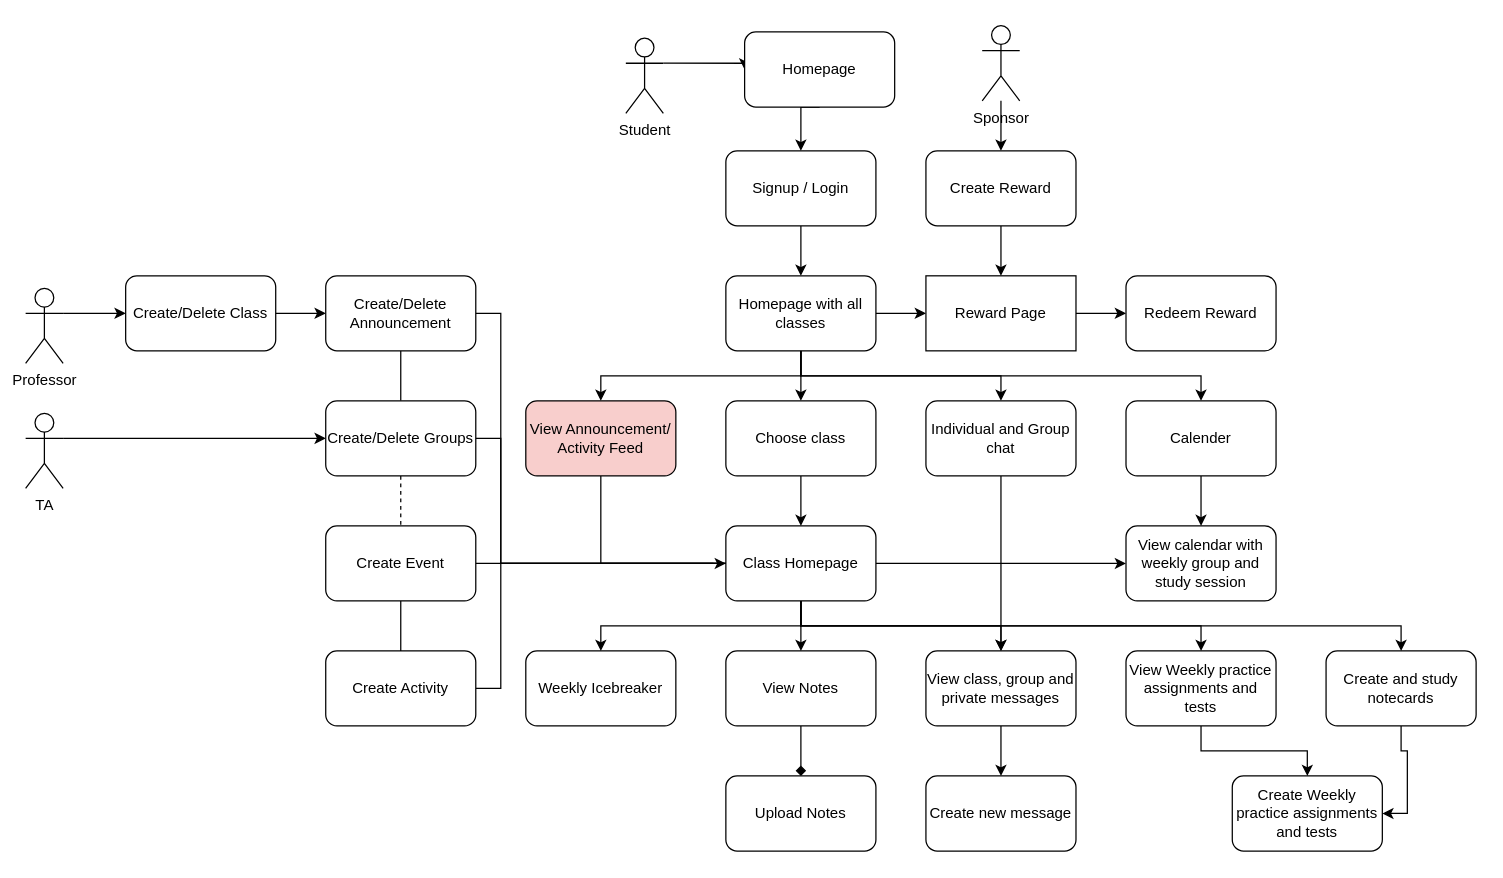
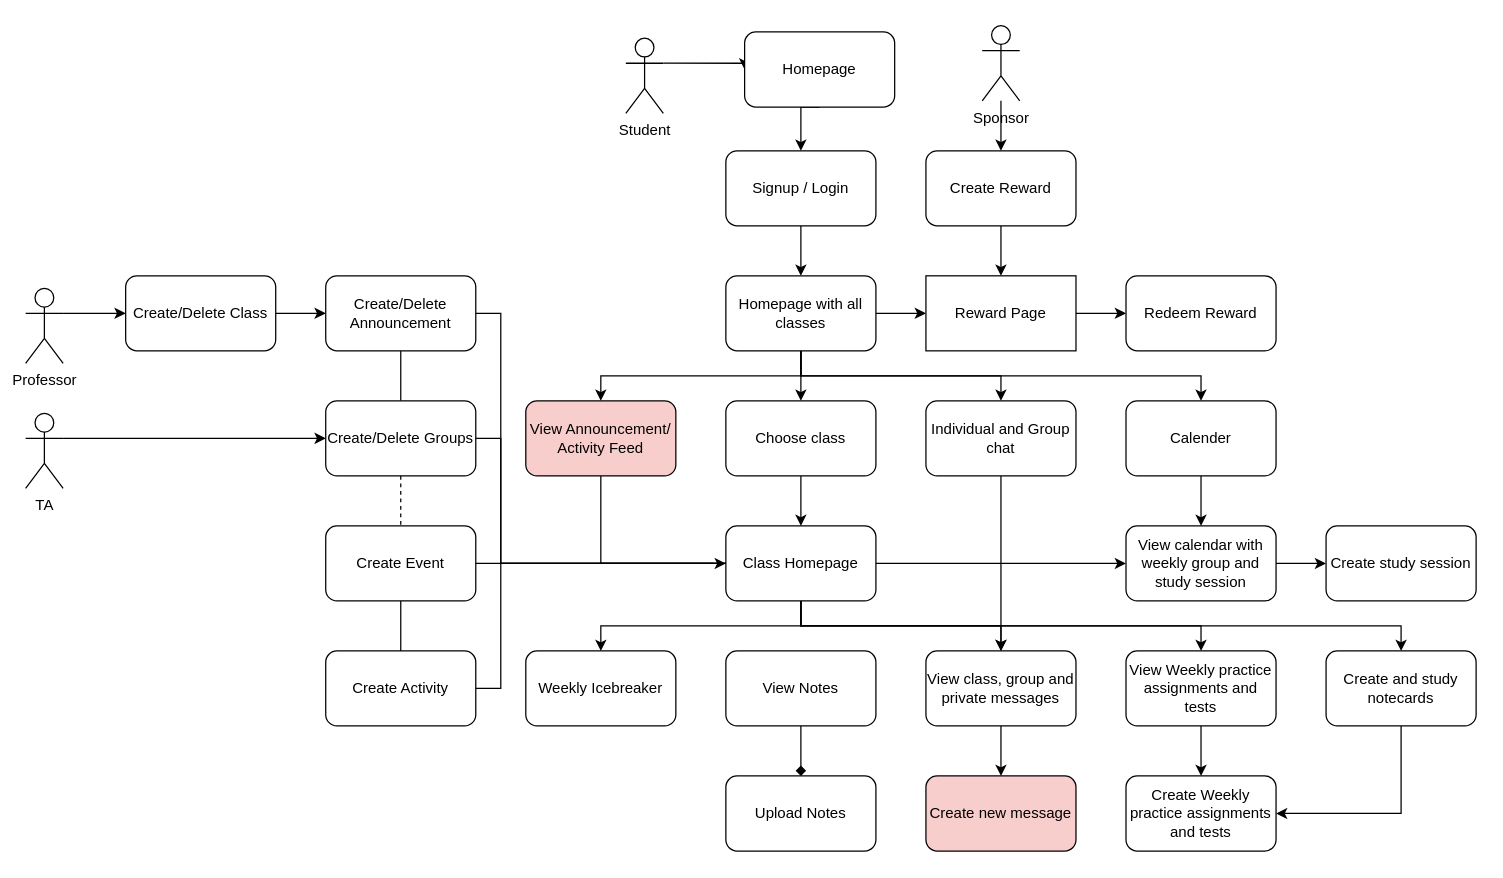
  <mxCell id="0" />
  <mxCell id="1" parent="0" />
  <mxCell id="2" style="edgeStyle=orthogonalEdgeStyle;rounded=0;orthogonalLoop=1;jettySize=auto;html=1;exitX=1;exitY=0.333;exitDx=0;exitDy=0;exitPerimeter=0;entryX=0;entryY=0.5;entryDx=0;entryDy=0;" edge="1" parent="1" source="3" target="13"><mxGeometry relative="1" as="geometry"><Array as="points"><mxPoint x="530" y="50" /></Array></mxGeometry></mxCell>
  <mxCell id="3" value="Student" style="shape=umlActor;verticalLabelPosition=bottom;verticalAlign=top;html=1;outlineConnect=0;" parent="1" vertex="1"><mxGeometry x="500" y="30" width="30" height="60" as="geometry" /></mxCell>
  <mxCell id="4" style="edgeStyle=orthogonalEdgeStyle;rounded=0;orthogonalLoop=1;jettySize=auto;html=1;exitX=0.5;exitY=1;exitDx=0;exitDy=0;entryX=0.5;entryY=0;entryDx=0;entryDy=0;" parent="1" source="5" target="11" edge="1"><mxGeometry relative="1" as="geometry" /></mxCell>
  <mxCell id="5" value="Signup / Login" style="rounded=1;whiteSpace=wrap;html=1;" parent="1" vertex="1"><mxGeometry x="580" y="120" width="120" height="60" as="geometry" /></mxCell>
  <mxCell id="6" style="edgeStyle=orthogonalEdgeStyle;rounded=0;orthogonalLoop=1;jettySize=auto;html=1;exitX=1;exitY=0.5;exitDx=0;exitDy=0;entryX=0;entryY=0.5;entryDx=0;entryDy=0;" parent="1" source="11" target="26" edge="1"><mxGeometry relative="1" as="geometry" /></mxCell>
  <mxCell id="7" style="edgeStyle=orthogonalEdgeStyle;rounded=0;orthogonalLoop=1;jettySize=auto;html=1;exitX=0.5;exitY=1;exitDx=0;exitDy=0;entryX=0.5;entryY=0;entryDx=0;entryDy=0;endArrow=classic;endFill=1;" edge="1" parent="1" source="11" target="30"><mxGeometry relative="1" as="geometry" /></mxCell>
  <mxCell id="8" style="edgeStyle=orthogonalEdgeStyle;rounded=0;orthogonalLoop=1;jettySize=auto;html=1;exitX=0.5;exitY=1;exitDx=0;exitDy=0;entryX=0.5;entryY=0;entryDx=0;entryDy=0;endArrow=classic;endFill=1;" edge="1" parent="1" source="11" target="15"><mxGeometry relative="1" as="geometry" /></mxCell>
  <mxCell id="9" style="edgeStyle=orthogonalEdgeStyle;rounded=0;orthogonalLoop=1;jettySize=auto;html=1;exitX=0.5;exitY=1;exitDx=0;exitDy=0;entryX=0.5;entryY=0;entryDx=0;entryDy=0;endArrow=classic;endFill=1;" edge="1" parent="1" source="11" target="39"><mxGeometry relative="1" as="geometry" /></mxCell>
  <mxCell id="10" style="edgeStyle=orthogonalEdgeStyle;rounded=0;orthogonalLoop=1;jettySize=auto;html=1;exitX=0.5;exitY=1;exitDx=0;exitDy=0;entryX=0.5;entryY=0;entryDx=0;entryDy=0;endArrow=classic;endFill=1;" edge="1" parent="1" source="11" target="41"><mxGeometry relative="1" as="geometry" /></mxCell>
  <mxCell id="11" value="Homepage with all classes" style="rounded=1;whiteSpace=wrap;html=1;" parent="1" vertex="1"><mxGeometry x="580" y="220" width="120" height="60" as="geometry" /></mxCell>
  <mxCell id="12" style="edgeStyle=orthogonalEdgeStyle;rounded=0;orthogonalLoop=1;jettySize=auto;html=1;exitX=0.5;exitY=1;exitDx=0;exitDy=0;entryX=0.5;entryY=0;entryDx=0;entryDy=0;" edge="1" parent="1" source="13" target="5"><mxGeometry relative="1" as="geometry" /></mxCell>
  <mxCell id="13" value="Homepage" style="rounded=1;whiteSpace=wrap;html=1;" parent="1" vertex="1"><mxGeometry x="595" y="25" width="120" height="60" as="geometry" /></mxCell>
  <mxCell id="14" style="edgeStyle=orthogonalEdgeStyle;rounded=0;orthogonalLoop=1;jettySize=auto;html=1;exitX=0.5;exitY=1;exitDx=0;exitDy=0;entryX=0;entryY=0.5;entryDx=0;entryDy=0;" parent="1" source="15" target="37" edge="1"><mxGeometry relative="1" as="geometry" /></mxCell>
  <mxCell id="15" value="View Announcement/&lt;br&gt;Activity Feed" style="rounded=1;whiteSpace=wrap;html=1;fillColor=#f8cecc;" parent="1" vertex="1"><mxGeometry x="420" y="320" width="120" height="60" as="geometry" /></mxCell>
  <mxCell id="16" style="edgeStyle=orthogonalEdgeStyle;rounded=0;orthogonalLoop=1;jettySize=auto;html=1;exitX=0.5;exitY=1;exitDx=0;exitDy=0;entryX=0.5;entryY=0;entryDx=0;entryDy=0;endArrow=classic;endFill=1;" edge="1" parent="1" source="17" target="64"><mxGeometry relative="1" as="geometry" /></mxCell>
  <mxCell id="17" value="View class, group and private messages" style="rounded=1;whiteSpace=wrap;html=1;" parent="1" vertex="1"><mxGeometry x="740" y="520" width="120" height="60" as="geometry" /></mxCell>
+ <mxCell id="18" style="edgeStyle=orthogonalEdgeStyle;rounded=0;orthogonalLoop=1;jettySize=auto;html=1;exitX=1;exitY=0.5;exitDx=0;exitDy=0;entryX=0;entryY=0.5;entryDx=0;entryDy=0;endArrow=classic;endFill=1;" edge="1" parent="1" source="19" target="67"><mxGeometry relative="1" as="geometry" /></mxCell>
  <mxCell id="19" value="View calendar with weekly group and study session" style="rounded=1;whiteSpace=wrap;html=1;" parent="1" vertex="1"><mxGeometry x="900" y="420" width="120" height="60" as="geometry" /></mxCell>
  <mxCell id="20" style="edgeStyle=orthogonalEdgeStyle;rounded=0;orthogonalLoop=1;jettySize=auto;html=1;exitX=0.5;exitY=1;exitDx=0;exitDy=0;entryX=1;entryY=0.5;entryDx=0;entryDy=0;endArrow=classic;endFill=1;" edge="1" parent="1" source="21" target="66"><mxGeometry relative="1" as="geometry" /></mxCell>
  <mxCell id="21" value="Create and study notecards" style="rounded=1;whiteSpace=wrap;html=1;" parent="1" vertex="1"><mxGeometry x="1060" y="520" width="120" height="60" as="geometry" /></mxCell>
  <mxCell id="22" style="edgeStyle=orthogonalEdgeStyle;rounded=0;orthogonalLoop=1;jettySize=auto;html=1;exitX=0.5;exitY=1;exitDx=0;exitDy=0;entryX=0.5;entryY=0;entryDx=0;entryDy=0;endArrow=classic;endFill=1;" edge="1" parent="1" source="23" target="66"><mxGeometry relative="1" as="geometry" /></mxCell>
  <mxCell id="23" value="View Weekly practice assignments and tests" style="rounded=1;whiteSpace=wrap;html=1;" parent="1" vertex="1"><mxGeometry x="900" y="520" width="120" height="60" as="geometry" /></mxCell>
  <mxCell id="24" value="Weekly Icebreaker" style="rounded=1;whiteSpace=wrap;html=1;" parent="1" vertex="1"><mxGeometry x="420" y="520" width="120" height="60" as="geometry" /></mxCell>
  <mxCell id="25" style="edgeStyle=orthogonalEdgeStyle;rounded=0;orthogonalLoop=1;jettySize=auto;html=1;exitX=1;exitY=0.5;exitDx=0;exitDy=0;entryX=0;entryY=0.5;entryDx=0;entryDy=0;" edge="1" parent="1" source="26" target="52"><mxGeometry relative="1" as="geometry" /></mxCell>
  <mxCell id="26" value="Reward Page" style="whiteSpace=wrap;html=1;rounded=0;" parent="1" vertex="1"><mxGeometry x="740" y="220" width="120" height="60" as="geometry" /></mxCell>
  <mxCell id="27" style="edgeStyle=orthogonalEdgeStyle;rounded=0;orthogonalLoop=1;jettySize=auto;html=1;exitX=0.5;exitY=1;exitDx=0;exitDy=0;entryX=0.5;entryY=0;entryDx=0;entryDy=0;endArrow=diamond;endFill=1;" edge="1" parent="1" source="28" target="65"><mxGeometry relative="1" as="geometry" /></mxCell>
  <mxCell id="28" value="View Notes" style="rounded=1;whiteSpace=wrap;html=1;" parent="1" vertex="1"><mxGeometry x="580" y="520" width="120" height="60" as="geometry" /></mxCell>
  <mxCell id="29" style="edgeStyle=orthogonalEdgeStyle;rounded=0;orthogonalLoop=1;jettySize=auto;html=1;exitX=0.5;exitY=1;exitDx=0;exitDy=0;entryX=0.5;entryY=0;entryDx=0;entryDy=0;" parent="1" source="30" target="37" edge="1"><mxGeometry relative="1" as="geometry" /></mxCell>
  <mxCell id="30" value="Choose class" style="rounded=1;whiteSpace=wrap;html=1;" parent="1" vertex="1"><mxGeometry x="580" y="320" width="120" height="60" as="geometry" /></mxCell>
  <mxCell id="31" style="edgeStyle=orthogonalEdgeStyle;rounded=0;orthogonalLoop=1;jettySize=auto;html=1;exitX=0.5;exitY=1;exitDx=0;exitDy=0;entryX=0.5;entryY=0;entryDx=0;entryDy=0;" parent="1" source="37" target="17" edge="1"><mxGeometry relative="1" as="geometry" /></mxCell>
  <mxCell id="32" style="edgeStyle=orthogonalEdgeStyle;rounded=0;orthogonalLoop=1;jettySize=auto;html=1;exitX=1;exitY=0.5;exitDx=0;exitDy=0;entryX=0;entryY=0.5;entryDx=0;entryDy=0;" parent="1" source="37" target="19" edge="1"><mxGeometry relative="1" as="geometry" /></mxCell>
  <mxCell id="33" style="edgeStyle=orthogonalEdgeStyle;rounded=0;orthogonalLoop=1;jettySize=auto;html=1;exitX=0.5;exitY=1;exitDx=0;exitDy=0;entryX=0.5;entryY=0;entryDx=0;entryDy=0;endArrow=classic;endFill=1;" edge="1" parent="1" source="37" target="24"><mxGeometry relative="1" as="geometry" /></mxCell>
- <mxCell id="34" style="edgeStyle=orthogonalEdgeStyle;rounded=0;orthogonalLoop=1;jettySize=auto;html=1;exitX=0.5;exitY=1;exitDx=0;exitDy=0;entryX=0.5;entryY=0;entryDx=0;entryDy=0;endArrow=classic;endFill=1;" edge="1" parent="1" source="37" target="28"><mxGeometry relative="1" as="geometry" /></mxCell>
  <mxCell id="35" style="edgeStyle=orthogonalEdgeStyle;rounded=0;orthogonalLoop=1;jettySize=auto;html=1;exitX=0.5;exitY=1;exitDx=0;exitDy=0;entryX=0.5;entryY=0;entryDx=0;entryDy=0;endArrow=classic;endFill=1;" edge="1" parent="1" source="37" target="23"><mxGeometry relative="1" as="geometry" /></mxCell>
  <mxCell id="36" style="edgeStyle=orthogonalEdgeStyle;rounded=0;orthogonalLoop=1;jettySize=auto;html=1;exitX=0.5;exitY=1;exitDx=0;exitDy=0;entryX=0.5;entryY=0;entryDx=0;entryDy=0;endArrow=classic;endFill=1;" edge="1" parent="1" source="37" target="21"><mxGeometry relative="1" as="geometry" /></mxCell>
  <mxCell id="37" value="Class Homepage" style="rounded=1;whiteSpace=wrap;html=1;" parent="1" vertex="1"><mxGeometry x="580" y="420" width="120" height="60" as="geometry" /></mxCell>
  <mxCell id="38" style="edgeStyle=orthogonalEdgeStyle;rounded=0;orthogonalLoop=1;jettySize=auto;html=1;exitX=0.5;exitY=1;exitDx=0;exitDy=0;entryX=0.5;entryY=0;entryDx=0;entryDy=0;" parent="1" source="39" target="17" edge="1"><mxGeometry relative="1" as="geometry" /></mxCell>
  <mxCell id="39" value="Individual and Group chat" style="rounded=1;whiteSpace=wrap;html=1;" parent="1" vertex="1"><mxGeometry x="740" y="320" width="120" height="60" as="geometry" /></mxCell>
  <mxCell id="40" style="edgeStyle=orthogonalEdgeStyle;rounded=0;orthogonalLoop=1;jettySize=auto;html=1;exitX=0.5;exitY=1;exitDx=0;exitDy=0;entryX=0.5;entryY=0;entryDx=0;entryDy=0;" parent="1" source="41" target="19" edge="1"><mxGeometry relative="1" as="geometry" /></mxCell>
  <mxCell id="41" value="Calender" style="rounded=1;whiteSpace=wrap;html=1;" parent="1" vertex="1"><mxGeometry x="900" y="320" width="120" height="60" as="geometry" /></mxCell>
  <mxCell id="42" style="edgeStyle=orthogonalEdgeStyle;rounded=0;orthogonalLoop=1;jettySize=auto;html=1;exitX=1;exitY=0.333;exitDx=0;exitDy=0;exitPerimeter=0;entryX=0;entryY=0.5;entryDx=0;entryDy=0;" edge="1" parent="1" source="43" target="47"><mxGeometry relative="1" as="geometry" /></mxCell>
  <mxCell id="43" value="Professor" style="shape=umlActor;verticalLabelPosition=bottom;verticalAlign=top;html=1;outlineConnect=0;" vertex="1" parent="1"><mxGeometry x="20" y="230" width="30" height="60" as="geometry" /></mxCell>
  <mxCell id="44" style="edgeStyle=orthogonalEdgeStyle;rounded=0;orthogonalLoop=1;jettySize=auto;html=1;exitX=1;exitY=0.333;exitDx=0;exitDy=0;exitPerimeter=0;entryX=0;entryY=0.5;entryDx=0;entryDy=0;endArrow=classic;endFill=1;" edge="1" parent="1" source="45" target="58"><mxGeometry relative="1" as="geometry"><Array as="points"><mxPoint x="150" y="350" /><mxPoint x="150" y="350" /></Array></mxGeometry></mxCell>
  <mxCell id="45" value="TA" style="shape=umlActor;verticalLabelPosition=bottom;verticalAlign=top;html=1;outlineConnect=0;" vertex="1" parent="1"><mxGeometry x="20" y="330" width="30" height="60" as="geometry" /></mxCell>
  <mxCell id="46" style="edgeStyle=orthogonalEdgeStyle;rounded=0;orthogonalLoop=1;jettySize=auto;html=1;exitX=1;exitY=0.5;exitDx=0;exitDy=0;entryX=0;entryY=0.5;entryDx=0;entryDy=0;" edge="1" parent="1" source="47" target="55"><mxGeometry relative="1" as="geometry" /></mxCell>
  <mxCell id="47" value="Create/Delete Class" style="rounded=1;whiteSpace=wrap;html=1;" vertex="1" parent="1"><mxGeometry x="100" y="220" width="120" height="60" as="geometry" /></mxCell>
  <mxCell id="48" style="edgeStyle=orthogonalEdgeStyle;rounded=0;orthogonalLoop=1;jettySize=auto;html=1;entryX=0.5;entryY=0;entryDx=0;entryDy=0;" edge="1" parent="1" source="49" target="51"><mxGeometry relative="1" as="geometry" /></mxCell>
  <mxCell id="49" value="Sponsor" style="shape=umlActor;verticalLabelPosition=bottom;verticalAlign=top;html=1;outlineConnect=0;" vertex="1" parent="1"><mxGeometry x="785" y="20" width="30" height="60" as="geometry" /></mxCell>
  <mxCell id="50" style="edgeStyle=orthogonalEdgeStyle;rounded=0;orthogonalLoop=1;jettySize=auto;html=1;exitX=0.5;exitY=1;exitDx=0;exitDy=0;entryX=0.5;entryY=0;entryDx=0;entryDy=0;" edge="1" parent="1" source="51" target="26"><mxGeometry relative="1" as="geometry" /></mxCell>
  <mxCell id="51" value="Create Reward" style="rounded=1;whiteSpace=wrap;html=1;" vertex="1" parent="1"><mxGeometry x="740" y="120" width="120" height="60" as="geometry" /></mxCell>
  <mxCell id="52" value="Redeem Reward" style="rounded=1;whiteSpace=wrap;html=1;" vertex="1" parent="1"><mxGeometry x="900" y="220" width="120" height="60" as="geometry" /></mxCell>
  <mxCell id="53" style="edgeStyle=orthogonalEdgeStyle;rounded=0;orthogonalLoop=1;jettySize=auto;html=1;exitX=0.5;exitY=1;exitDx=0;exitDy=0;entryX=0.5;entryY=0;entryDx=0;entryDy=0;endArrow=none;endFill=0;" edge="1" parent="1" source="55" target="58"><mxGeometry relative="1" as="geometry" /></mxCell>
  <mxCell id="54" style="edgeStyle=orthogonalEdgeStyle;rounded=0;orthogonalLoop=1;jettySize=auto;html=1;exitX=1;exitY=0.5;exitDx=0;exitDy=0;entryX=0;entryY=0.5;entryDx=0;entryDy=0;endArrow=none;endFill=0;" edge="1" parent="1" source="55" target="37"><mxGeometry relative="1" as="geometry"><Array as="points"><mxPoint x="400" y="250" /><mxPoint x="400" y="450" /></Array></mxGeometry></mxCell>
  <mxCell id="55" value="Create/Delete Announcement" style="rounded=1;whiteSpace=wrap;html=1;" vertex="1" parent="1"><mxGeometry x="260" y="220" width="120" height="60" as="geometry" /></mxCell>
  <mxCell id="56" style="edgeStyle=orthogonalEdgeStyle;rounded=0;orthogonalLoop=1;jettySize=auto;html=1;exitX=0.5;exitY=1;exitDx=0;exitDy=0;entryX=0.5;entryY=0;entryDx=0;entryDy=0;endArrow=none;endFill=0;dashed=1;" edge="1" parent="1" source="58" target="61"><mxGeometry relative="1" as="geometry" /></mxCell>
  <mxCell id="57" style="edgeStyle=orthogonalEdgeStyle;rounded=0;orthogonalLoop=1;jettySize=auto;html=1;exitX=1;exitY=0.5;exitDx=0;exitDy=0;endArrow=none;endFill=0;" edge="1" parent="1" source="58"><mxGeometry relative="1" as="geometry"><mxPoint x="570" y="450" as="targetPoint" /><Array as="points"><mxPoint x="400" y="350" /><mxPoint x="400" y="450" /></Array></mxGeometry></mxCell>
  <mxCell id="58" value="Create/Delete Groups" style="rounded=1;whiteSpace=wrap;html=1;" vertex="1" parent="1"><mxGeometry x="260" y="320" width="120" height="60" as="geometry" /></mxCell>
  <mxCell id="59" style="edgeStyle=orthogonalEdgeStyle;rounded=0;orthogonalLoop=1;jettySize=auto;html=1;exitX=0.5;exitY=1;exitDx=0;exitDy=0;entryX=0.5;entryY=0;entryDx=0;entryDy=0;endArrow=none;endFill=0;" edge="1" parent="1" source="61" target="63"><mxGeometry relative="1" as="geometry" /></mxCell>
  <mxCell id="60" style="edgeStyle=orthogonalEdgeStyle;rounded=0;orthogonalLoop=1;jettySize=auto;html=1;exitX=1;exitY=0.5;exitDx=0;exitDy=0;entryX=0;entryY=0.5;entryDx=0;entryDy=0;endArrow=none;endFill=0;" edge="1" parent="1" source="61" target="37"><mxGeometry relative="1" as="geometry" /></mxCell>
  <mxCell id="61" value="Create Event" style="rounded=1;whiteSpace=wrap;html=1;" vertex="1" parent="1"><mxGeometry x="260" y="420" width="120" height="60" as="geometry" /></mxCell>
  <mxCell id="62" style="edgeStyle=orthogonalEdgeStyle;rounded=0;orthogonalLoop=1;jettySize=auto;html=1;exitX=1;exitY=0.5;exitDx=0;exitDy=0;entryX=0;entryY=0.5;entryDx=0;entryDy=0;endArrow=none;endFill=0;" edge="1" parent="1" source="63" target="37"><mxGeometry relative="1" as="geometry"><Array as="points"><mxPoint x="400" y="550" /><mxPoint x="400" y="450" /></Array></mxGeometry></mxCell>
  <mxCell id="63" value="Create Activity" style="rounded=1;whiteSpace=wrap;html=1;" vertex="1" parent="1"><mxGeometry x="260" y="520" width="120" height="60" as="geometry" /></mxCell>
- <mxCell id="64" value="Create new message" style="rounded=1;whiteSpace=wrap;html=1;" vertex="1" parent="1"><mxGeometry x="740" y="620" width="120" height="60" as="geometry" /></mxCell>
+ <mxCell id="64" value="Create new message" style="rounded=1;whiteSpace=wrap;html=1;fillColor=#f8cecc;" vertex="1" parent="1"><mxGeometry x="740" y="620" width="120" height="60" as="geometry" /></mxCell>
  <mxCell id="65" value="Upload Notes" style="rounded=1;whiteSpace=wrap;html=1;" vertex="1" parent="1"><mxGeometry x="580" y="620" width="120" height="60" as="geometry" /></mxCell>
- <mxCell id="66" value="Create Weekly practice assignments and tests" style="rounded=1;whiteSpace=wrap;html=1;" vertex="1" parent="1"><mxGeometry x="985" y="620" width="120" height="60" as="geometry" /></mxCell>
+ <mxCell id="66" value="Create Weekly practice assignments and tests" style="rounded=1;whiteSpace=wrap;html=1;" vertex="1" parent="1"><mxGeometry x="900" y="620" width="120" height="60" as="geometry" /></mxCell>
+ <mxCell id="67" value="Create study session" style="rounded=1;whiteSpace=wrap;html=1;" vertex="1" parent="1"><mxGeometry x="1060" y="420" width="120" height="60" as="geometry" /></mxCell>
